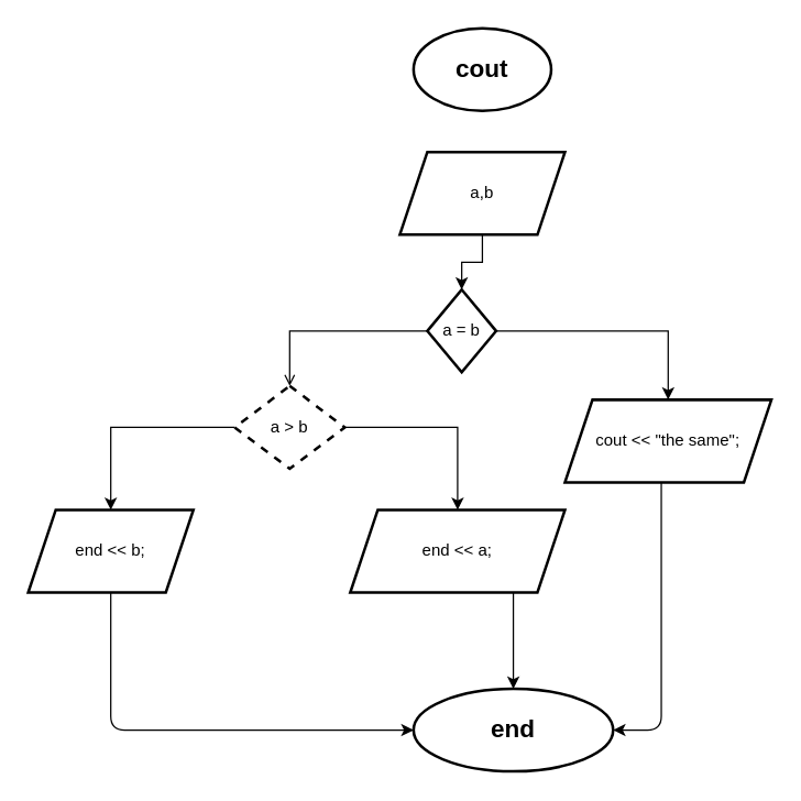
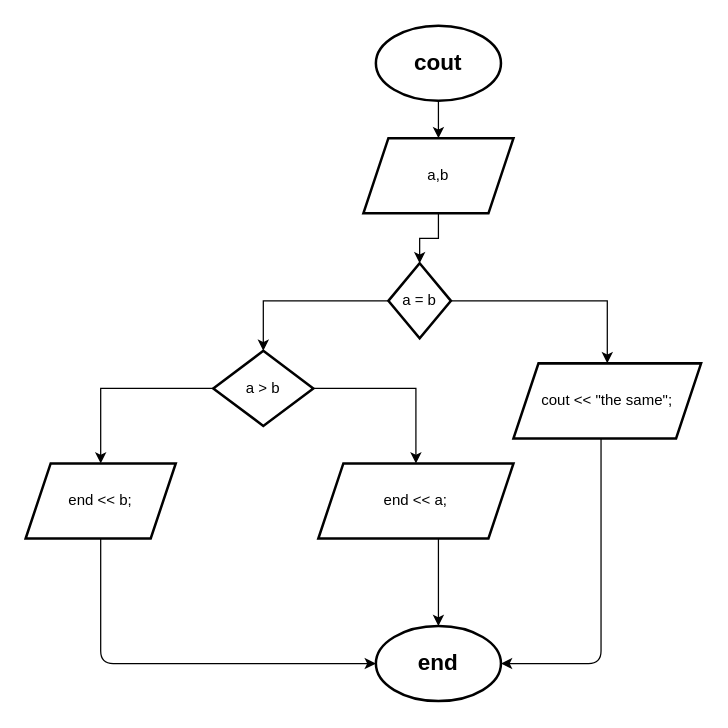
  <mxCell id="0" />
  <mxCell id="1" parent="0" />
  <mxCell id="2" value="" style="edgeStyle=segmentEdgeStyle;endArrow=classic;html=1;entryX=1;entryY=0.5;entryDx=0;entryDy=0;entryPerimeter=0;" edge="1" parent="1" target="18"><mxGeometry width="50" height="50" relative="1" as="geometry"><mxPoint x="510" y="340" as="sourcePoint" /><mxPoint x="480" y="580" as="targetPoint" /><Array as="points"><mxPoint x="480" y="340" /><mxPoint x="480" y="530" /></Array></mxGeometry></mxCell>
  <mxCell id="3" value="" style="edgeStyle=segmentEdgeStyle;endArrow=classic;html=1;" edge="1" parent="1" target="18"><mxGeometry width="50" height="50" relative="1" as="geometry"><mxPoint x="350" y="420" as="sourcePoint" /><mxPoint x="335" y="497" as="targetPoint" /></mxGeometry></mxCell>
  <mxCell id="4" value="" style="edgeStyle=segmentEdgeStyle;endArrow=classic;html=1;entryX=0;entryY=0.5;entryDx=0;entryDy=0;entryPerimeter=0;" edge="1" parent="1" target="18"><mxGeometry width="50" height="50" relative="1" as="geometry"><mxPoint x="120" y="420" as="sourcePoint" /><mxPoint x="80" y="660" as="targetPoint" /><Array as="points"><mxPoint x="80" y="420" /><mxPoint x="80" y="530" /></Array></mxGeometry></mxCell>
+ <mxCell id="5" value="" style="edgeStyle=orthogonalEdgeStyle;rounded=0;orthogonalLoop=1;jettySize=auto;html=1;" edge="1" parent="1" source="6" target="8"><mxGeometry relative="1" as="geometry" /></mxCell>
  <mxCell id="6" value="&lt;h2&gt;cout&lt;/h2&gt;" style="strokeWidth=2;html=1;shape=mxgraph.flowchart.start_1;whiteSpace=wrap;" vertex="1" parent="1"><mxGeometry x="300" y="20" width="100" height="60" as="geometry" /></mxCell>
  <mxCell id="7" value="" style="edgeStyle=orthogonalEdgeStyle;rounded=0;orthogonalLoop=1;jettySize=auto;html=1;" edge="1" parent="1" source="8" target="11"><mxGeometry relative="1" as="geometry" /></mxCell>
  <mxCell id="8" value="a,b" style="shape=parallelogram;perimeter=parallelogramPerimeter;whiteSpace=wrap;html=1;fixedSize=1;strokeWidth=2;" vertex="1" parent="1"><mxGeometry x="290" y="110" width="120" height="60" as="geometry" /></mxCell>
  <mxCell id="9" value="" style="edgeStyle=orthogonalEdgeStyle;rounded=0;orthogonalLoop=1;jettySize=auto;html=1;" edge="1" parent="1" source="11" target="12"><mxGeometry relative="1" as="geometry" /></mxCell>
- <mxCell id="10" value="" style="edgeStyle=orthogonalEdgeStyle;rounded=0;orthogonalLoop=1;jettySize=auto;html=1;endArrow=open;" edge="1" parent="1" source="11" target="15"><mxGeometry relative="1" as="geometry" /></mxCell>
+ <mxCell id="10" value="" style="edgeStyle=orthogonalEdgeStyle;rounded=0;orthogonalLoop=1;jettySize=auto;html=1;" edge="1" parent="1" source="11" target="15"><mxGeometry relative="1" as="geometry" /></mxCell>
  <mxCell id="11" value="a = b" style="rhombus;whiteSpace=wrap;html=1;strokeWidth=2;" vertex="1" parent="1"><mxGeometry x="310" y="210" width="50" height="60" as="geometry" /></mxCell>
  <mxCell id="12" value="cout &amp;lt;&amp;lt; &quot;the same&quot;;" style="shape=parallelogram;perimeter=parallelogramPerimeter;whiteSpace=wrap;html=1;fixedSize=1;strokeWidth=2;" vertex="1" parent="1"><mxGeometry x="410" y="290" width="150" height="60" as="geometry" /></mxCell>
  <mxCell id="13" value="" style="edgeStyle=orthogonalEdgeStyle;rounded=0;orthogonalLoop=1;jettySize=auto;html=1;" edge="1" parent="1" source="15" target="16"><mxGeometry relative="1" as="geometry" /></mxCell>
  <mxCell id="14" value="" style="edgeStyle=orthogonalEdgeStyle;rounded=0;orthogonalLoop=1;jettySize=auto;html=1;" edge="1" parent="1" source="15" target="17"><mxGeometry relative="1" as="geometry" /></mxCell>
- <mxCell id="15" value="a &amp;gt; b" style="rhombus;whiteSpace=wrap;html=1;strokeWidth=2;dashed=1;" vertex="1" parent="1"><mxGeometry x="170" y="280" width="80" height="60" as="geometry" /></mxCell>
+ <mxCell id="15" value="a &amp;gt; b" style="rhombus;whiteSpace=wrap;html=1;strokeWidth=2;" vertex="1" parent="1"><mxGeometry x="170" y="280" width="80" height="60" as="geometry" /></mxCell>
  <mxCell id="16" value="end &amp;lt;&amp;lt; a;" style="shape=parallelogram;perimeter=parallelogramPerimeter;whiteSpace=wrap;html=1;fixedSize=1;strokeWidth=2;" vertex="1" parent="1"><mxGeometry x="254" y="370" width="156" height="60" as="geometry" /></mxCell>
  <mxCell id="17" value="end &amp;lt;&amp;lt; b;" style="shape=parallelogram;perimeter=parallelogramPerimeter;whiteSpace=wrap;html=1;fixedSize=1;strokeWidth=2;" vertex="1" parent="1"><mxGeometry x="20" y="370" width="120" height="60" as="geometry" /></mxCell>
- <mxCell id="18" value="&lt;h2&gt;end&lt;/h2&gt;" style="strokeWidth=2;html=1;shape=mxgraph.flowchart.start_1;whiteSpace=wrap;" vertex="1" parent="1"><mxGeometry x="300" y="500" width="145" height="60" as="geometry" /></mxCell>
+ <mxCell id="18" value="&lt;h2&gt;end&lt;/h2&gt;" style="strokeWidth=2;html=1;shape=mxgraph.flowchart.start_1;whiteSpace=wrap;" vertex="1" parent="1"><mxGeometry x="300" y="500" width="100" height="60" as="geometry" /></mxCell>
